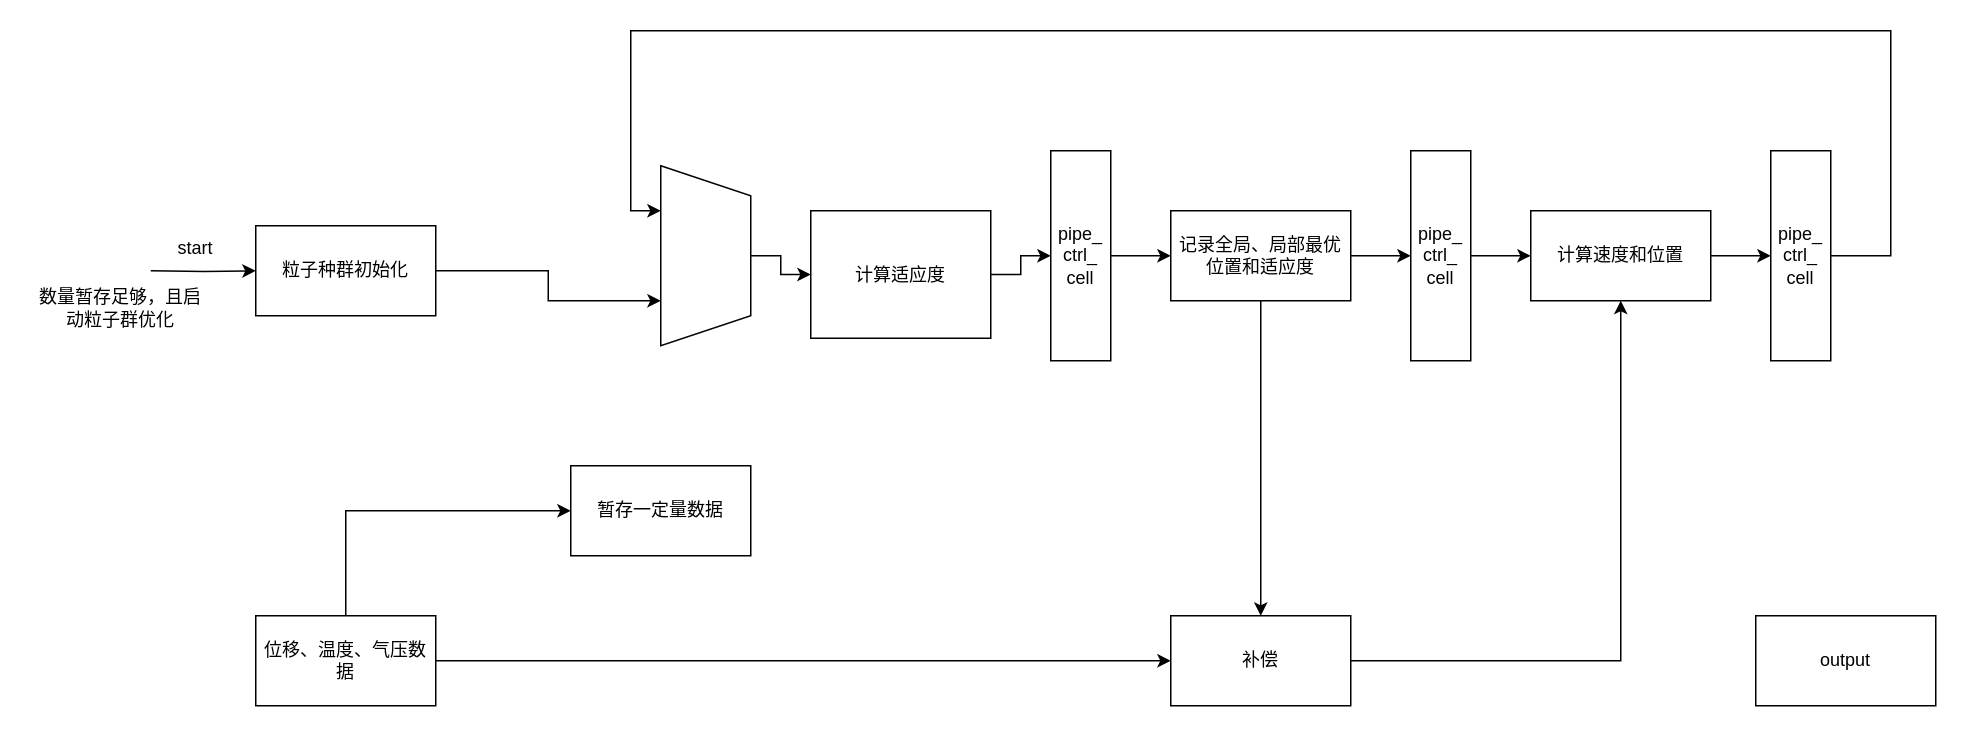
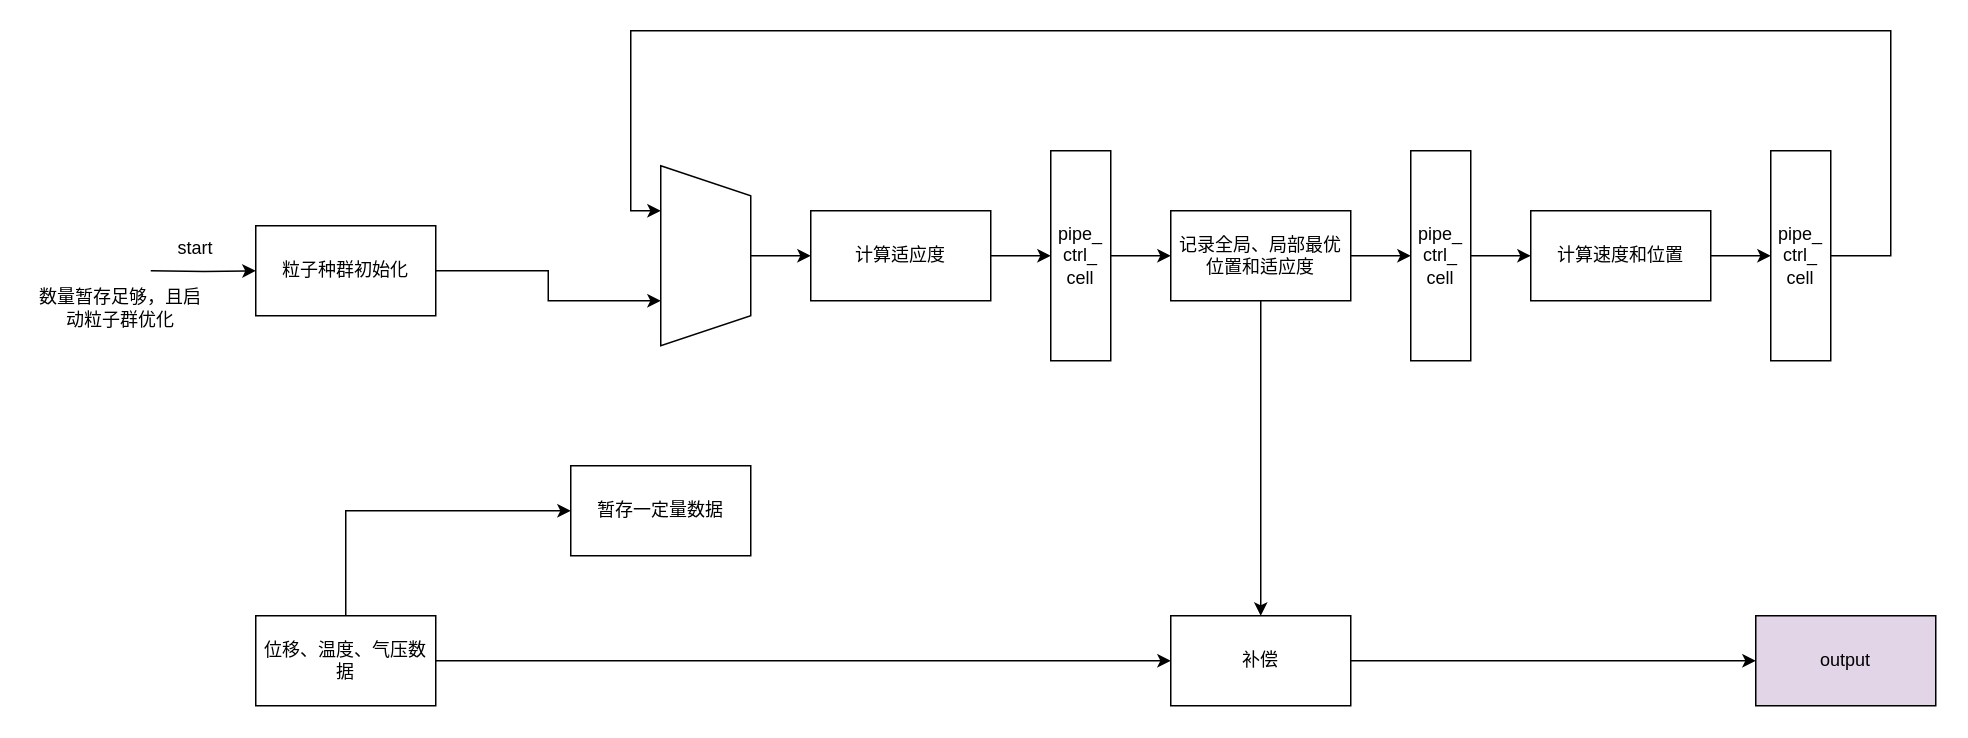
  <mxCell id="0" />
  <mxCell id="1" parent="0" />
  <mxCell id="2" style="edgeStyle=orthogonalEdgeStyle;rounded=0;orthogonalLoop=1;jettySize=auto;html=1;exitX=0.5;exitY=0;exitDx=0;exitDy=0;" edge="1" parent="1" source="3" target="5"><mxGeometry relative="1" as="geometry" /></mxCell>
  <mxCell id="3" value="" style="shape=trapezoid;perimeter=trapezoidPerimeter;whiteSpace=wrap;html=1;fixedSize=1;rotation=90;" vertex="1" parent="1"><mxGeometry x="410" y="140" width="120" height="60" as="geometry" /></mxCell>
  <mxCell id="4" style="edgeStyle=orthogonalEdgeStyle;rounded=0;orthogonalLoop=1;jettySize=auto;html=1;exitX=1;exitY=0.5;exitDx=0;exitDy=0;" edge="1" parent="1" source="5" target="14"><mxGeometry relative="1" as="geometry" /></mxCell>
- <mxCell id="5" value="计算适应度" style="rounded=0;whiteSpace=wrap;html=1;" vertex="1" parent="1"><mxGeometry x="540" y="140" width="120" height="85" as="geometry" /></mxCell>
+ <mxCell id="5" value="计算适应度" style="rounded=0;whiteSpace=wrap;html=1;" vertex="1" parent="1"><mxGeometry x="540" y="140" width="120" height="60" as="geometry" /></mxCell>
  <mxCell id="6" style="edgeStyle=orthogonalEdgeStyle;rounded=0;orthogonalLoop=1;jettySize=auto;html=1;exitX=1;exitY=0.5;exitDx=0;exitDy=0;" edge="1" parent="1" source="8" target="16"><mxGeometry relative="1" as="geometry" /></mxCell>
  <mxCell id="7" style="edgeStyle=orthogonalEdgeStyle;rounded=0;orthogonalLoop=1;jettySize=auto;html=1;exitX=0.5;exitY=1;exitDx=0;exitDy=0;" edge="1" parent="1" source="8" target="20"><mxGeometry relative="1" as="geometry" /></mxCell>
  <mxCell id="8" value="记录全局、局部最优位置和适应度" style="rounded=0;whiteSpace=wrap;html=1;" vertex="1" parent="1"><mxGeometry x="780" y="140" width="120" height="60" as="geometry" /></mxCell>
  <mxCell id="9" style="edgeStyle=orthogonalEdgeStyle;rounded=0;orthogonalLoop=1;jettySize=auto;html=1;exitX=1;exitY=0.5;exitDx=0;exitDy=0;entryX=0;entryY=0.5;entryDx=0;entryDy=0;" edge="1" parent="1" source="10" target="18"><mxGeometry relative="1" as="geometry" /></mxCell>
  <mxCell id="10" value="计算速度和位置" style="rounded=0;whiteSpace=wrap;html=1;" vertex="1" parent="1"><mxGeometry x="1020" y="140" width="120" height="60" as="geometry" /></mxCell>
  <mxCell id="11" style="edgeStyle=orthogonalEdgeStyle;rounded=0;orthogonalLoop=1;jettySize=auto;html=1;exitX=1;exitY=0.5;exitDx=0;exitDy=0;entryX=0.75;entryY=1;entryDx=0;entryDy=0;" edge="1" parent="1" source="12" target="3"><mxGeometry relative="1" as="geometry" /></mxCell>
  <mxCell id="12" value="粒子种群初始化" style="rounded=0;whiteSpace=wrap;html=1;" vertex="1" parent="1"><mxGeometry x="170" y="150" width="120" height="60" as="geometry" /></mxCell>
  <mxCell id="13" style="edgeStyle=orthogonalEdgeStyle;rounded=0;orthogonalLoop=1;jettySize=auto;html=1;exitX=1;exitY=0.5;exitDx=0;exitDy=0;" edge="1" parent="1" source="14" target="8"><mxGeometry relative="1" as="geometry" /></mxCell>
  <mxCell id="14" value="pipe_&lt;br&gt;ctrl_&lt;br&gt;cell" style="rounded=0;whiteSpace=wrap;html=1;" vertex="1" parent="1"><mxGeometry x="700" y="100" width="40" height="140" as="geometry" /></mxCell>
  <mxCell id="15" style="edgeStyle=orthogonalEdgeStyle;rounded=0;orthogonalLoop=1;jettySize=auto;html=1;exitX=1;exitY=0.5;exitDx=0;exitDy=0;" edge="1" parent="1" source="16" target="10"><mxGeometry relative="1" as="geometry" /></mxCell>
  <mxCell id="16" value="pipe_&lt;br&gt;ctrl_&lt;br&gt;cell" style="rounded=0;whiteSpace=wrap;html=1;" vertex="1" parent="1"><mxGeometry x="940" y="100" width="40" height="140" as="geometry" /></mxCell>
  <mxCell id="17" style="edgeStyle=orthogonalEdgeStyle;rounded=0;orthogonalLoop=1;jettySize=auto;html=1;exitX=1;exitY=0.5;exitDx=0;exitDy=0;entryX=0.25;entryY=1;entryDx=0;entryDy=0;" edge="1" parent="1" source="18" target="3"><mxGeometry relative="1" as="geometry"><Array as="points"><mxPoint x="1260" y="170" /><mxPoint x="1260" y="20" /><mxPoint x="420" y="20" /><mxPoint x="420" y="140" /></Array></mxGeometry></mxCell>
  <mxCell id="18" value="pipe_&lt;br&gt;ctrl_&lt;br&gt;cell" style="rounded=0;whiteSpace=wrap;html=1;" vertex="1" parent="1"><mxGeometry x="1180" y="100" width="40" height="140" as="geometry" /></mxCell>
- <mxCell id="19" style="edgeStyle=orthogonalEdgeStyle;rounded=0;orthogonalLoop=1;jettySize=auto;html=1;exitX=1;exitY=0.5;exitDx=0;exitDy=0;" edge="1" parent="1" source="20" target="10"><mxGeometry relative="1" as="geometry" /></mxCell>
+ <mxCell id="19" style="edgeStyle=orthogonalEdgeStyle;rounded=0;orthogonalLoop=1;jettySize=auto;html=1;exitX=1;exitY=0.5;exitDx=0;exitDy=0;" edge="1" parent="1" source="20" target="27"><mxGeometry relative="1" as="geometry" /></mxCell>
  <mxCell id="20" value="补偿" style="rounded=0;whiteSpace=wrap;html=1;" vertex="1" parent="1"><mxGeometry x="780" y="410" width="120" height="60" as="geometry" /></mxCell>
  <mxCell id="21" style="edgeStyle=orthogonalEdgeStyle;rounded=0;orthogonalLoop=1;jettySize=auto;html=1;exitX=1;exitY=0.5;exitDx=0;exitDy=0;" edge="1" parent="1" source="23" target="20"><mxGeometry relative="1" as="geometry" /></mxCell>
  <mxCell id="22" style="edgeStyle=orthogonalEdgeStyle;rounded=0;orthogonalLoop=1;jettySize=auto;html=1;exitX=0.5;exitY=0;exitDx=0;exitDy=0;entryX=0;entryY=0.5;entryDx=0;entryDy=0;" edge="1" parent="1" source="23" target="24"><mxGeometry relative="1" as="geometry" /></mxCell>
  <mxCell id="23" value="位移、温度、气压数据" style="rounded=0;whiteSpace=wrap;html=1;" vertex="1" parent="1"><mxGeometry x="170" y="410" width="120" height="60" as="geometry" /></mxCell>
  <mxCell id="24" value="暂存一定量数据" style="rounded=0;whiteSpace=wrap;html=1;" vertex="1" parent="1"><mxGeometry x="380" y="310" width="120" height="60" as="geometry" /></mxCell>
  <mxCell id="25" style="edgeStyle=orthogonalEdgeStyle;rounded=0;orthogonalLoop=1;jettySize=auto;html=1;exitX=1;exitY=0.5;exitDx=0;exitDy=0;" edge="1" parent="1" target="12"><mxGeometry relative="1" as="geometry"><mxPoint x="100" y="180" as="sourcePoint" /></mxGeometry></mxCell>
  <mxCell id="26" value="start" style="text;html=1;strokeColor=none;fillColor=none;align=center;verticalAlign=middle;whiteSpace=wrap;rounded=0;" vertex="1" parent="1"><mxGeometry x="100" y="150" width="60" height="30" as="geometry" /></mxCell>
- <mxCell id="27" value="output" style="rounded=0;whiteSpace=wrap;html=1;" vertex="1" parent="1"><mxGeometry x="1170" y="410" width="120" height="60" as="geometry" /></mxCell>
+ <mxCell id="27" value="output" style="rounded=0;whiteSpace=wrap;html=1;fillColor=#e1d5e7;" vertex="1" parent="1"><mxGeometry x="1170" y="410" width="120" height="60" as="geometry" /></mxCell>
  <mxCell id="28" value="数量暂存足够，且启动粒子群优化" style="text;html=1;strokeColor=none;fillColor=none;align=center;verticalAlign=middle;whiteSpace=wrap;rounded=0;" vertex="1" parent="1"><mxGeometry x="20" y="190" width="120" height="30" as="geometry" /></mxCell>
